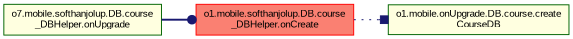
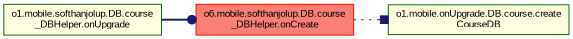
  digraph {
    fontname="Liberation Sans"
    rankdir=LR
    node [color=darkgreen fillcolor=lightyellow fontname="Liberation Sans" fontsize=10 shape=record style=filled]
    edge [color=midnightblue fontname="Liberation Sans" fontsize=10 labelfontname=Helvetica labelfontsize=10]
-   n1 [fontcolor=black height=0.2 label="o7.mobile.softhanjolup.DB.course\l_DBHelper.onUpgrade" width=0.4]
-   n2 [color=red fillcolor=salmon height=0.2 label="o1.mobile.softhanjolup.DB.course\l_DBHelper.onCreate" width=0.4]
+   n1 [fontcolor=black height=0.2 label="o1.mobile.softhanjolup.DB.course\l_DBHelper.onUpgrade" width=0.4]
+   n2 [color=red fillcolor=salmon height=0.2 label="o6.mobile.softhanjolup.DB.course\l_DBHelper.onCreate" width=0.4]
    n3 [height=0.2 label="o1.mobile.onUpgrade.DB.course.create\lCourseDB" width=0.4]
    n1 -> n2 [arrowhead=dot style=bold]
    n2 -> n3 [arrowhead=box style=dotted]
  }
